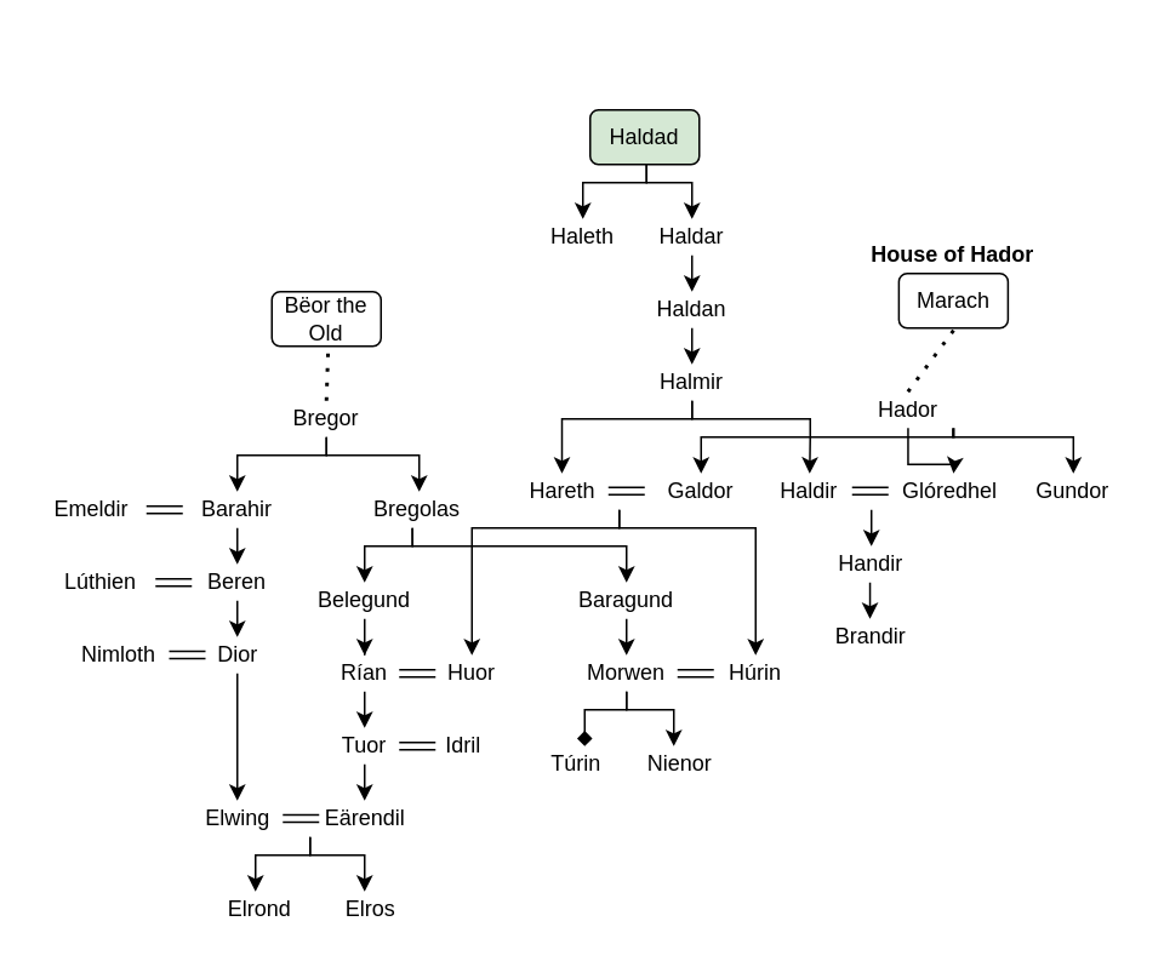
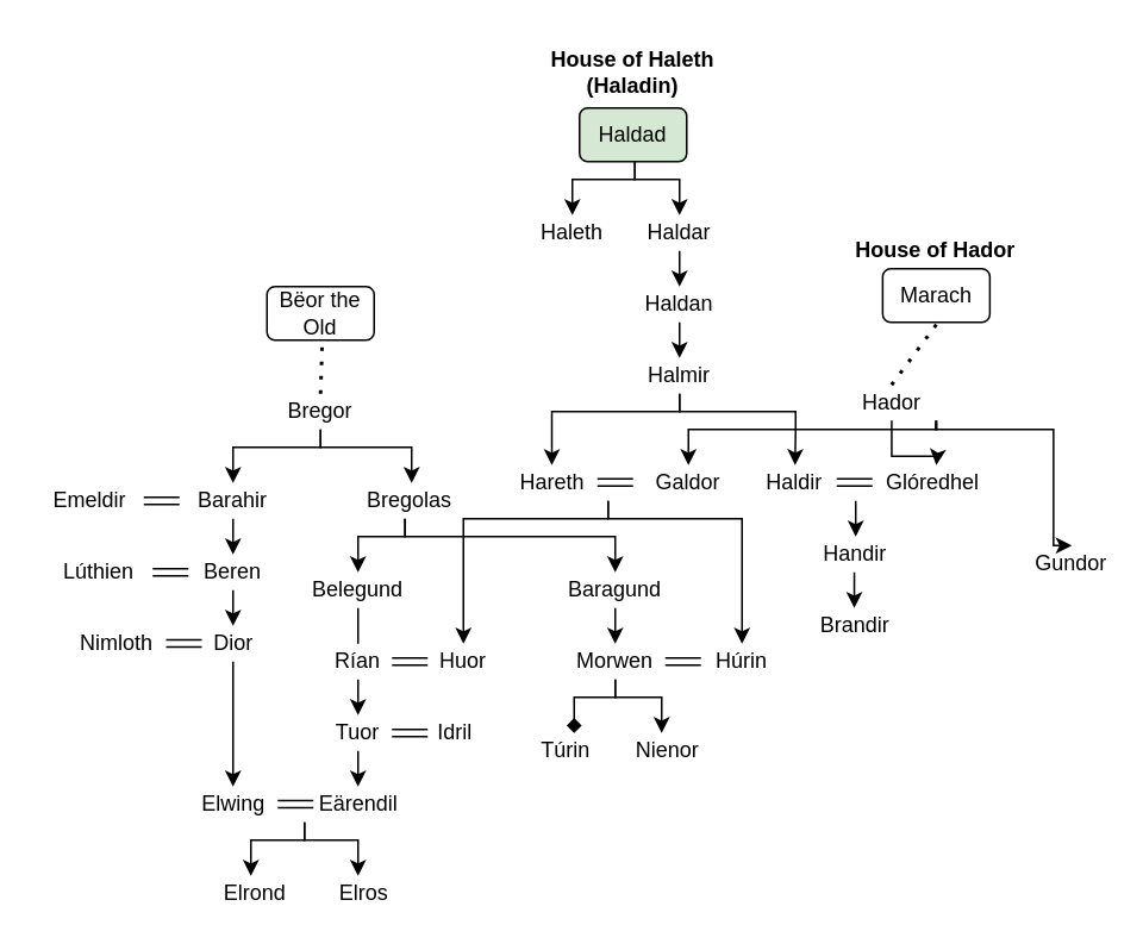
  <mxCell id="0" />
  <mxCell id="1" parent="0" />
  <mxCell id="2" style="edgeStyle=orthogonalEdgeStyle;rounded=0;orthogonalLoop=1;jettySize=auto;html=1;" edge="1" parent="1" source="4"><mxGeometry relative="1" as="geometry"><mxPoint x="130" y="270" as="targetPoint" /><Array as="points"><mxPoint x="179" y="250" /><mxPoint x="130" y="250" /><mxPoint x="130" y="260" /></Array></mxGeometry></mxCell>
  <mxCell id="3" style="edgeStyle=orthogonalEdgeStyle;rounded=0;orthogonalLoop=1;jettySize=auto;html=1;" edge="1" parent="1" source="4"><mxGeometry relative="1" as="geometry"><mxPoint x="230" y="270" as="targetPoint" /><Array as="points"><mxPoint x="179" y="250" /><mxPoint x="230" y="250" /><mxPoint x="230" y="270" /></Array></mxGeometry></mxCell>
  <mxCell id="4" value="Bregor" style="text;html=1;align=center;verticalAlign=middle;whiteSpace=wrap;rounded=0;" vertex="1" parent="1"><mxGeometry x="149" y="220" width="60" height="20" as="geometry" /></mxCell>
  <mxCell id="5" value="" style="endArrow=none;dashed=1;html=1;dashPattern=1 3;strokeWidth=2;rounded=0;exitX=0.5;exitY=0;exitDx=0;exitDy=0;entryX=0.5;entryY=1;entryDx=0;entryDy=0;" edge="1" parent="1" source="4"><mxGeometry width="50" height="50" relative="1" as="geometry"><mxPoint x="70" y="340" as="sourcePoint" /><mxPoint x="180" y="190" as="targetPoint" /></mxGeometry></mxCell>
  <mxCell id="6" style="edgeStyle=orthogonalEdgeStyle;rounded=0;orthogonalLoop=1;jettySize=auto;html=1;" edge="1" parent="1" source="7"><mxGeometry relative="1" as="geometry"><mxPoint x="130" y="310" as="targetPoint" /></mxGeometry></mxCell>
  <mxCell id="7" value="Barahir" style="text;html=1;align=center;verticalAlign=middle;whiteSpace=wrap;rounded=0;" vertex="1" parent="1"><mxGeometry x="100" y="270" width="60" height="20" as="geometry" /></mxCell>
  <mxCell id="8" value="Bregolas" style="text;html=1;align=center;verticalAlign=middle;whiteSpace=wrap;rounded=0;" vertex="1" parent="1"><mxGeometry x="199" y="270" width="60" height="20" as="geometry" /></mxCell>
  <mxCell id="9" value="Emeldir" style="text;html=1;align=center;verticalAlign=middle;whiteSpace=wrap;rounded=0;" vertex="1" parent="1"><mxGeometry x="20" y="270" width="60" height="20" as="geometry" /></mxCell>
  <mxCell id="10" value="" style="shape=link;html=1;rounded=0;exitX=1;exitY=0.5;exitDx=0;exitDy=0;entryX=0;entryY=0.5;entryDx=0;entryDy=0;" edge="1" parent="1"><mxGeometry width="100" relative="1" as="geometry"><mxPoint x="80" y="280" as="sourcePoint" /><mxPoint x="100" y="280" as="targetPoint" /></mxGeometry></mxCell>
  <mxCell id="11" style="edgeStyle=orthogonalEdgeStyle;rounded=0;orthogonalLoop=1;jettySize=auto;html=1;" edge="1" parent="1" source="12"><mxGeometry relative="1" as="geometry"><mxPoint x="130" y="350" as="targetPoint" /></mxGeometry></mxCell>
  <mxCell id="12" value="Beren" style="text;html=1;align=center;verticalAlign=middle;whiteSpace=wrap;rounded=0;" vertex="1" parent="1"><mxGeometry x="105" y="310" width="50" height="20" as="geometry" /></mxCell>
  <mxCell id="13" value="Lúthien" style="text;html=1;align=center;verticalAlign=middle;whiteSpace=wrap;rounded=0;" vertex="1" parent="1"><mxGeometry x="30" y="310" width="50" height="20" as="geometry" /></mxCell>
  <mxCell id="14" value="" style="shape=link;html=1;rounded=0;exitX=1;exitY=0.5;exitDx=0;exitDy=0;entryX=0;entryY=0.5;entryDx=0;entryDy=0;" edge="1" parent="1"><mxGeometry width="100" relative="1" as="geometry"><mxPoint x="85" y="319.93" as="sourcePoint" /><mxPoint x="105" y="319.93" as="targetPoint" /></mxGeometry></mxCell>
  <mxCell id="15" value="Bëor the Old" style="rounded=1;whiteSpace=wrap;html=1;" vertex="1" parent="1"><mxGeometry x="149" y="160" width="60" height="30" as="geometry" /></mxCell>
  <mxCell id="16" style="edgeStyle=orthogonalEdgeStyle;rounded=0;orthogonalLoop=1;jettySize=auto;html=1;entryX=0.5;entryY=0;entryDx=0;entryDy=0;exitX=0.5;exitY=1;exitDx=0;exitDy=0;" edge="1" parent="1" source="17" target="21"><mxGeometry relative="1" as="geometry"><mxPoint x="130" y="390" as="targetPoint" /></mxGeometry></mxCell>
  <mxCell id="17" value="Dior" style="text;html=1;align=center;verticalAlign=middle;whiteSpace=wrap;rounded=0;" vertex="1" parent="1"><mxGeometry x="112.5" y="350" width="35" height="20" as="geometry" /></mxCell>
  <mxCell id="18" value="Nimloth" style="text;html=1;align=center;verticalAlign=middle;whiteSpace=wrap;rounded=0;" vertex="1" parent="1"><mxGeometry x="40" y="350" width="50" height="20" as="geometry" /></mxCell>
  <mxCell id="19" value="" style="shape=link;html=1;rounded=0;exitX=1;exitY=0.5;exitDx=0;exitDy=0;entryX=0;entryY=0.5;entryDx=0;entryDy=0;" edge="1" parent="1"><mxGeometry width="100" relative="1" as="geometry"><mxPoint x="92.5" y="359.86" as="sourcePoint" /><mxPoint x="112.5" y="359.86" as="targetPoint" /></mxGeometry></mxCell>
  <mxCell id="20" value="Eärendil" style="text;html=1;align=center;verticalAlign=middle;whiteSpace=wrap;rounded=0;" vertex="1" parent="1"><mxGeometry x="173.75" y="440" width="52.5" height="20" as="geometry" /></mxCell>
  <mxCell id="21" value="Elwing" style="text;html=1;align=center;verticalAlign=middle;whiteSpace=wrap;rounded=0;" vertex="1" parent="1"><mxGeometry x="107.5" y="440" width="45" height="20" as="geometry" /></mxCell>
  <mxCell id="22" value="" style="shape=link;html=1;rounded=0;exitX=1;exitY=0.5;exitDx=0;exitDy=0;entryX=0;entryY=0.5;entryDx=0;entryDy=0;" edge="1" parent="1"><mxGeometry width="100" relative="1" as="geometry"><mxPoint x="155" y="449.9" as="sourcePoint" /><mxPoint x="175" y="449.9" as="targetPoint" /></mxGeometry></mxCell>
  <mxCell id="23" style="edgeStyle=orthogonalEdgeStyle;rounded=0;orthogonalLoop=1;jettySize=auto;html=1;" edge="1" parent="1"><mxGeometry relative="1" as="geometry"><mxPoint x="140" y="490" as="targetPoint" /><mxPoint x="170" y="460" as="sourcePoint" /><Array as="points"><mxPoint x="170" y="470" /><mxPoint x="140" y="470" /></Array></mxGeometry></mxCell>
  <mxCell id="24" style="edgeStyle=orthogonalEdgeStyle;rounded=0;orthogonalLoop=1;jettySize=auto;html=1;" edge="1" parent="1"><mxGeometry relative="1" as="geometry"><mxPoint x="200" y="490" as="targetPoint" /><mxPoint x="170" y="460" as="sourcePoint" /><Array as="points"><mxPoint x="170" y="470" /><mxPoint x="200" y="470" /><mxPoint x="200" y="490" /></Array></mxGeometry></mxCell>
  <mxCell id="25" value="Elrond" style="text;html=1;align=center;verticalAlign=middle;whiteSpace=wrap;rounded=0;" vertex="1" parent="1"><mxGeometry x="120" y="490" width="45" height="20" as="geometry" /></mxCell>
  <mxCell id="26" value="Elros" style="text;html=1;align=center;verticalAlign=middle;whiteSpace=wrap;rounded=0;" vertex="1" parent="1"><mxGeometry x="181.25" y="490" width="45" height="20" as="geometry" /></mxCell>
  <mxCell id="27" style="edgeStyle=orthogonalEdgeStyle;rounded=0;orthogonalLoop=1;jettySize=auto;html=1;entryX=0.5;entryY=0;entryDx=0;entryDy=0;" edge="1" parent="1" target="30"><mxGeometry relative="1" as="geometry"><mxPoint x="200" y="310" as="targetPoint" /><mxPoint x="226.25" y="290" as="sourcePoint" /><Array as="points"><mxPoint x="226" y="300" /><mxPoint x="200" y="300" /></Array></mxGeometry></mxCell>
  <mxCell id="28" style="edgeStyle=orthogonalEdgeStyle;rounded=0;orthogonalLoop=1;jettySize=auto;html=1;entryX=0.5;entryY=0;entryDx=0;entryDy=0;" edge="1" parent="1" target="32"><mxGeometry relative="1" as="geometry"><mxPoint x="256.25" y="320" as="targetPoint" /><mxPoint x="226.25" y="290" as="sourcePoint" /><Array as="points"><mxPoint x="226" y="300" /><mxPoint x="344" y="300" /></Array></mxGeometry></mxCell>
- <mxCell id="29" style="edgeStyle=orthogonalEdgeStyle;rounded=0;orthogonalLoop=1;jettySize=auto;html=1;entryX=0.5;entryY=0;entryDx=0;entryDy=0;" edge="1" parent="1" source="30" target="34"><mxGeometry relative="1" as="geometry"><mxPoint x="200" y="360" as="targetPoint" /><Array as="points" /></mxGeometry></mxCell>
+ <mxCell id="29" style="edgeStyle=orthogonalEdgeStyle;rounded=0;orthogonalLoop=1;jettySize=auto;html=1;entryX=0.5;entryY=0;entryDx=0;entryDy=0;endArrow=none;" edge="1" parent="1" source="30" target="34"><mxGeometry relative="1" as="geometry"><mxPoint x="200" y="360" as="targetPoint" /><Array as="points" /></mxGeometry></mxCell>
  <mxCell id="30" value="Belegund" style="text;html=1;align=center;verticalAlign=middle;whiteSpace=wrap;rounded=0;" vertex="1" parent="1"><mxGeometry x="170" y="320" width="60" height="20" as="geometry" /></mxCell>
  <mxCell id="31" style="edgeStyle=orthogonalEdgeStyle;rounded=0;orthogonalLoop=1;jettySize=auto;html=1;" edge="1" parent="1" source="32"><mxGeometry relative="1" as="geometry"><mxPoint x="344" y="360" as="targetPoint" /></mxGeometry></mxCell>
  <mxCell id="32" value="Baragund" style="text;html=1;align=center;verticalAlign=middle;whiteSpace=wrap;rounded=0;" vertex="1" parent="1"><mxGeometry x="314" y="320" width="60" height="20" as="geometry" /></mxCell>
  <mxCell id="33" style="edgeStyle=orthogonalEdgeStyle;rounded=0;orthogonalLoop=1;jettySize=auto;html=1;" edge="1" parent="1" source="34"><mxGeometry relative="1" as="geometry"><mxPoint x="200" y="400" as="targetPoint" /></mxGeometry></mxCell>
  <mxCell id="34" value="Rían" style="text;html=1;align=center;verticalAlign=middle;whiteSpace=wrap;rounded=0;" vertex="1" parent="1"><mxGeometry x="180" y="360" width="40" height="20" as="geometry" /></mxCell>
  <mxCell id="35" value="" style="shape=link;html=1;rounded=0;exitX=1;exitY=0.5;exitDx=0;exitDy=0;entryX=0;entryY=0.5;entryDx=0;entryDy=0;" edge="1" parent="1"><mxGeometry width="100" relative="1" as="geometry"><mxPoint x="219" y="370" as="sourcePoint" /><mxPoint x="239" y="370" as="targetPoint" /></mxGeometry></mxCell>
  <mxCell id="36" value="Huor" style="text;html=1;align=center;verticalAlign=middle;whiteSpace=wrap;rounded=0;" vertex="1" parent="1"><mxGeometry x="239" y="360" width="40" height="20" as="geometry" /></mxCell>
  <mxCell id="37" style="edgeStyle=orthogonalEdgeStyle;rounded=0;orthogonalLoop=1;jettySize=auto;html=1;exitX=0.5;exitY=1;exitDx=0;exitDy=0;" edge="1" parent="1" source="38"><mxGeometry relative="1" as="geometry"><mxPoint x="200" y="440" as="targetPoint" /><mxPoint x="253.75" y="420" as="sourcePoint" /><Array as="points"><mxPoint x="200" y="440" /></Array></mxGeometry></mxCell>
  <mxCell id="38" value="Tuor" style="text;html=1;align=center;verticalAlign=middle;whiteSpace=wrap;rounded=0;" vertex="1" parent="1"><mxGeometry x="180" y="400" width="40" height="20" as="geometry" /></mxCell>
  <mxCell id="39" value="" style="shape=link;html=1;rounded=0;exitX=1;exitY=0.5;exitDx=0;exitDy=0;entryX=0;entryY=0.5;entryDx=0;entryDy=0;" edge="1" parent="1"><mxGeometry width="100" relative="1" as="geometry"><mxPoint x="219" y="410" as="sourcePoint" /><mxPoint x="239" y="410" as="targetPoint" /></mxGeometry></mxCell>
  <mxCell id="40" value="Idril" style="text;html=1;align=center;verticalAlign=middle;whiteSpace=wrap;rounded=0;" vertex="1" parent="1"><mxGeometry x="239" y="400" width="31" height="20" as="geometry" /></mxCell>
  <mxCell id="41" style="edgeStyle=orthogonalEdgeStyle;rounded=0;orthogonalLoop=1;jettySize=auto;html=1;entryX=0.596;entryY=0;entryDx=0;entryDy=0;entryPerimeter=0;endArrow=diamond;" edge="1" parent="1" source="43" target="46"><mxGeometry relative="1" as="geometry"><mxPoint x="320" y="400" as="targetPoint" /><Array as="points"><mxPoint x="344" y="390" /><mxPoint x="321" y="390" /></Array></mxGeometry></mxCell>
  <mxCell id="42" style="edgeStyle=orthogonalEdgeStyle;rounded=0;orthogonalLoop=1;jettySize=auto;html=1;" edge="1" parent="1" source="43"><mxGeometry relative="1" as="geometry"><mxPoint x="370" y="410" as="targetPoint" /><Array as="points"><mxPoint x="344" y="390" /><mxPoint x="370" y="390" /></Array></mxGeometry></mxCell>
  <mxCell id="43" value="Morwen" style="text;html=1;align=center;verticalAlign=middle;whiteSpace=wrap;rounded=0;" vertex="1" parent="1"><mxGeometry x="316" y="360" width="56" height="20" as="geometry" /></mxCell>
  <mxCell id="44" value="" style="shape=link;html=1;rounded=0;exitX=1;exitY=0.5;exitDx=0;exitDy=0;entryX=0;entryY=0.5;entryDx=0;entryDy=0;" edge="1" parent="1"><mxGeometry width="100" relative="1" as="geometry"><mxPoint x="372" y="370" as="sourcePoint" /><mxPoint x="392" y="370" as="targetPoint" /></mxGeometry></mxCell>
  <mxCell id="45" value="Húrin" style="text;html=1;align=center;verticalAlign=middle;whiteSpace=wrap;rounded=0;" vertex="1" parent="1"><mxGeometry x="390" y="360" width="50" height="20" as="geometry" /></mxCell>
  <mxCell id="46" value="Túrin" style="text;html=1;align=center;verticalAlign=middle;whiteSpace=wrap;rounded=0;" vertex="1" parent="1"><mxGeometry x="293" y="410" width="47" height="20" as="geometry" /></mxCell>
  <mxCell id="47" value="Nienor" style="text;html=1;align=center;verticalAlign=middle;whiteSpace=wrap;rounded=0;" vertex="1" parent="1"><mxGeometry x="350" y="410" width="47" height="20" as="geometry" /></mxCell>
  <mxCell id="48" style="edgeStyle=orthogonalEdgeStyle;rounded=0;orthogonalLoop=1;jettySize=auto;html=1;entryX=0.5;entryY=0;entryDx=0;entryDy=0;" edge="1" parent="1" source="51" target="60"><mxGeometry relative="1" as="geometry"><mxPoint x="381.7" y="260" as="targetPoint" /><Array as="points"><mxPoint x="524" y="240" /><mxPoint x="385" y="240" /></Array></mxGeometry></mxCell>
  <mxCell id="49" style="edgeStyle=orthogonalEdgeStyle;rounded=0;orthogonalLoop=1;jettySize=auto;html=1;entryX=0.5;entryY=0;entryDx=0;entryDy=0;" edge="1" parent="1" source="51" target="65"><mxGeometry relative="1" as="geometry"><mxPoint x="590.35" y="250" as="targetPoint" /><Array as="points"><mxPoint x="523.35" y="240" /><mxPoint x="589.35" y="240" /></Array></mxGeometry></mxCell>
  <mxCell id="50" style="edgeStyle=orthogonalEdgeStyle;rounded=0;orthogonalLoop=1;jettySize=auto;html=1;" edge="1" parent="1" source="51"><mxGeometry relative="1" as="geometry"><mxPoint x="523.75" y="260" as="targetPoint" /></mxGeometry></mxCell>
  <mxCell id="51" value="Hador" style="text;html=1;align=center;verticalAlign=middle;whiteSpace=wrap;rounded=0;" vertex="1" parent="1"><mxGeometry x="468.75" y="215" width="60" height="20" as="geometry" /></mxCell>
  <mxCell id="52" value="" style="endArrow=none;dashed=1;html=1;dashPattern=1 3;strokeWidth=2;rounded=0;exitX=0.5;exitY=0;exitDx=0;exitDy=0;entryX=0.5;entryY=1;entryDx=0;entryDy=0;" edge="1" parent="1" source="51"><mxGeometry width="50" height="50" relative="1" as="geometry"><mxPoint x="414.75" y="330" as="sourcePoint" /><mxPoint x="524.75" y="180" as="targetPoint" /></mxGeometry></mxCell>
  <mxCell id="53" value="Marach" style="rounded=1;whiteSpace=wrap;html=1;" vertex="1" parent="1"><mxGeometry x="493.75" y="150" width="60" height="30" as="geometry" /></mxCell>
  <mxCell id="54" value="Hareth" style="text;html=1;align=center;verticalAlign=middle;whiteSpace=wrap;rounded=0;" vertex="1" parent="1"><mxGeometry x="279" y="260" width="60" height="20" as="geometry" /></mxCell>
  <mxCell id="55" style="edgeStyle=orthogonalEdgeStyle;rounded=0;orthogonalLoop=1;jettySize=auto;html=1;" edge="1" parent="1"><mxGeometry relative="1" as="geometry"><mxPoint x="478.65" y="300" as="targetPoint" /><mxPoint x="478.65" y="280" as="sourcePoint" /></mxGeometry></mxCell>
  <mxCell id="56" value="Glóredhel" style="text;html=1;align=center;verticalAlign=middle;whiteSpace=wrap;rounded=0;" vertex="1" parent="1"><mxGeometry x="492.35" y="260" width="60" height="20" as="geometry" /></mxCell>
  <mxCell id="57" style="edgeStyle=orthogonalEdgeStyle;rounded=0;orthogonalLoop=1;jettySize=auto;html=1;entryX=0.5;entryY=0;entryDx=0;entryDy=0;exitX=0.5;exitY=1;exitDx=0;exitDy=0;" edge="1" parent="1"><mxGeometry relative="1" as="geometry"><mxPoint x="308.5" y="260" as="targetPoint" /><Array as="points"><mxPoint x="380" y="220" /><mxPoint x="380" y="230" /><mxPoint x="309" y="230" /></Array><mxPoint x="380" y="220" as="sourcePoint" /></mxGeometry></mxCell>
  <mxCell id="58" style="edgeStyle=orthogonalEdgeStyle;rounded=0;orthogonalLoop=1;jettySize=auto;html=1;entryX=0.5;entryY=0;entryDx=0;entryDy=0;exitX=0.5;exitY=1;exitDx=0;exitDy=0;" edge="1" parent="1" target="59"><mxGeometry relative="1" as="geometry"><mxPoint x="456.71" y="240" as="targetPoint" /><Array as="points"><mxPoint x="380" y="220" /><mxPoint x="380" y="230" /><mxPoint x="445" y="230" /><mxPoint x="445" y="240" /><mxPoint x="445" y="240" /></Array><mxPoint x="380" y="220" as="sourcePoint" /></mxGeometry></mxCell>
  <mxCell id="59" value="Haldir" style="text;html=1;align=center;verticalAlign=middle;whiteSpace=wrap;rounded=0;" vertex="1" parent="1"><mxGeometry x="422.35" y="260" width="44.7" height="20" as="geometry" /></mxCell>
  <mxCell id="60" value="Galdor" style="text;html=1;align=center;verticalAlign=middle;whiteSpace=wrap;rounded=0;" vertex="1" parent="1"><mxGeometry x="360" y="260" width="50" height="20" as="geometry" /></mxCell>
  <mxCell id="61" value="" style="shape=link;html=1;rounded=0;exitX=1;exitY=0.5;exitDx=0;exitDy=0;entryX=0;entryY=0.5;entryDx=0;entryDy=0;" edge="1" parent="1"><mxGeometry width="100" relative="1" as="geometry"><mxPoint x="334" y="269.67" as="sourcePoint" /><mxPoint x="354" y="269.67" as="targetPoint" /></mxGeometry></mxCell>
  <mxCell id="62" value="Handir" style="text;html=1;align=center;verticalAlign=middle;whiteSpace=wrap;rounded=0;" vertex="1" parent="1"><mxGeometry x="455.65" y="300" width="44.7" height="20" as="geometry" /></mxCell>
  <mxCell id="63" style="edgeStyle=orthogonalEdgeStyle;rounded=0;orthogonalLoop=1;jettySize=auto;html=1;" edge="1" parent="1"><mxGeometry relative="1" as="geometry"><mxPoint x="477.87" y="340" as="targetPoint" /><mxPoint x="477.87" y="320" as="sourcePoint" /></mxGeometry></mxCell>
  <mxCell id="64" value="Brandir" style="text;html=1;align=center;verticalAlign=middle;whiteSpace=wrap;rounded=0;" vertex="1" parent="1"><mxGeometry x="455.65" y="340" width="44.7" height="20" as="geometry" /></mxCell>
- <mxCell id="65" value="Gundor" style="text;html=1;align=center;verticalAlign=middle;whiteSpace=wrap;rounded=0;" vertex="1" parent="1"><mxGeometry x="562.35" y="260" width="54.7" height="20" as="geometry" /></mxCell>
+ <mxCell id="65" value="Gundor" style="text;html=1;align=center;verticalAlign=middle;whiteSpace=wrap;rounded=0;" vertex="1" parent="1"><mxGeometry x="572.35" y="305" width="54.7" height="20" as="geometry" /></mxCell>
  <mxCell id="66" value="" style="shape=link;html=1;rounded=0;exitX=1;exitY=0.5;exitDx=0;exitDy=0;entryX=0;entryY=0.5;entryDx=0;entryDy=0;" edge="1" parent="1"><mxGeometry width="100" relative="1" as="geometry"><mxPoint x="468" y="269.73" as="sourcePoint" /><mxPoint x="488" y="269.73" as="targetPoint" /></mxGeometry></mxCell>
  <mxCell id="67" style="edgeStyle=orthogonalEdgeStyle;rounded=0;orthogonalLoop=1;jettySize=auto;html=1;entryX=0.5;entryY=0;entryDx=0;entryDy=0;" edge="1" parent="1" target="36"><mxGeometry relative="1" as="geometry"><mxPoint x="260" y="340" as="targetPoint" /><Array as="points"><mxPoint x="340" y="280" /><mxPoint x="340" y="290" /><mxPoint x="259" y="290" /></Array><mxPoint x="340" y="280" as="sourcePoint" /></mxGeometry></mxCell>
  <mxCell id="68" style="edgeStyle=orthogonalEdgeStyle;rounded=0;orthogonalLoop=1;jettySize=auto;html=1;entryX=0.5;entryY=0;entryDx=0;entryDy=0;" edge="1" parent="1" target="45"><mxGeometry relative="1" as="geometry"><mxPoint x="418.85" y="360" as="targetPoint" /><Array as="points"><mxPoint x="340" y="280" /><mxPoint x="340" y="290" /><mxPoint x="415" y="290" /></Array><mxPoint x="340" y="280" as="sourcePoint" /></mxGeometry></mxCell>
  <mxCell id="69" value="Haldad" style="rounded=1;whiteSpace=wrap;html=1;fillColor=#d5e8d4;" vertex="1" parent="1"><mxGeometry x="324.01" y="60" width="60" height="30" as="geometry" /></mxCell>
+ <mxCell id="70" value="House of Haleth (Haladin)" style="text;html=1;align=center;verticalAlign=middle;whiteSpace=wrap;rounded=0;fontStyle=1" vertex="1" parent="1"><mxGeometry x="302.83" y="20" width="102.35" height="40" as="geometry" /></mxCell>
  <mxCell id="71" value="House of Hador" style="text;html=1;align=center;verticalAlign=middle;whiteSpace=wrap;rounded=0;fontStyle=1" vertex="1" parent="1"><mxGeometry x="474.25" width="99" height="20" as="geometry" y="130" /></mxCell>
  <mxCell id="72" style="edgeStyle=orthogonalEdgeStyle;rounded=0;orthogonalLoop=1;jettySize=auto;html=1;exitX=0.5;exitY=1;exitDx=0;exitDy=0;entryX=0.5;entryY=0;entryDx=0;entryDy=0;" edge="1" parent="1" target="74"><mxGeometry relative="1" as="geometry"><mxPoint x="319" y="110" as="targetPoint" /><Array as="points"><mxPoint x="355" y="100" /><mxPoint x="320" y="100" /><mxPoint x="320" y="120" /></Array><mxPoint x="354.98" y="90" as="sourcePoint" /></mxGeometry></mxCell>
  <mxCell id="73" style="edgeStyle=orthogonalEdgeStyle;rounded=0;orthogonalLoop=1;jettySize=auto;html=1;exitX=0.5;exitY=1;exitDx=0;exitDy=0;entryX=0.5;entryY=0;entryDx=0;entryDy=0;entryPerimeter=0;" edge="1" parent="1" target="76"><mxGeometry relative="1" as="geometry"><mxPoint x="420" y="120" as="targetPoint" /><Array as="points"><mxPoint x="355" y="100" /><mxPoint x="380" y="100" /></Array><mxPoint x="354.98" y="90" as="sourcePoint" /></mxGeometry></mxCell>
  <mxCell id="74" value="Haleth" style="text;html=1;align=center;verticalAlign=middle;whiteSpace=wrap;rounded=0;" vertex="1" parent="1"><mxGeometry x="290" y="120" width="60" height="20" as="geometry" /></mxCell>
  <mxCell id="75" style="edgeStyle=orthogonalEdgeStyle;rounded=0;orthogonalLoop=1;jettySize=auto;html=1;" edge="1" parent="1" source="76"><mxGeometry relative="1" as="geometry"><mxPoint x="380" y="160" as="targetPoint" /></mxGeometry></mxCell>
  <mxCell id="76" value="Haldar" style="text;html=1;align=center;verticalAlign=middle;whiteSpace=wrap;rounded=0;" vertex="1" parent="1"><mxGeometry x="350" y="120" width="60" height="20" as="geometry" /></mxCell>
  <mxCell id="77" style="edgeStyle=orthogonalEdgeStyle;rounded=0;orthogonalLoop=1;jettySize=auto;html=1;" edge="1" parent="1" source="78"><mxGeometry relative="1" as="geometry"><mxPoint x="380" y="200" as="targetPoint" /></mxGeometry></mxCell>
  <mxCell id="78" value="Haldan" style="text;html=1;align=center;verticalAlign=middle;whiteSpace=wrap;rounded=0;" vertex="1" parent="1"><mxGeometry x="350" y="160" width="60" height="20" as="geometry" /></mxCell>
  <mxCell id="79" value="Halmir" style="text;html=1;align=center;verticalAlign=middle;whiteSpace=wrap;rounded=0;" vertex="1" parent="1"><mxGeometry x="350" y="200" width="60" height="20" as="geometry" /></mxCell>
